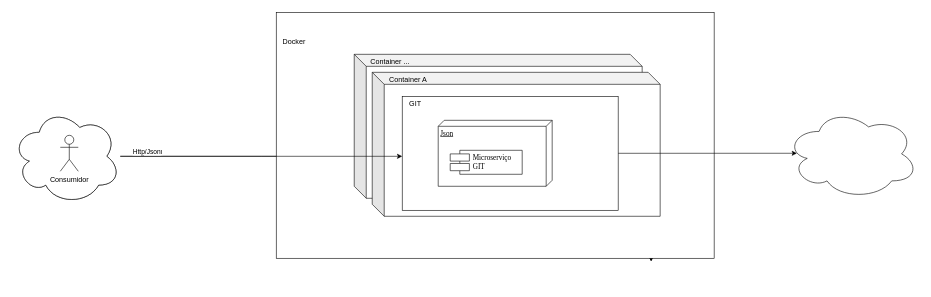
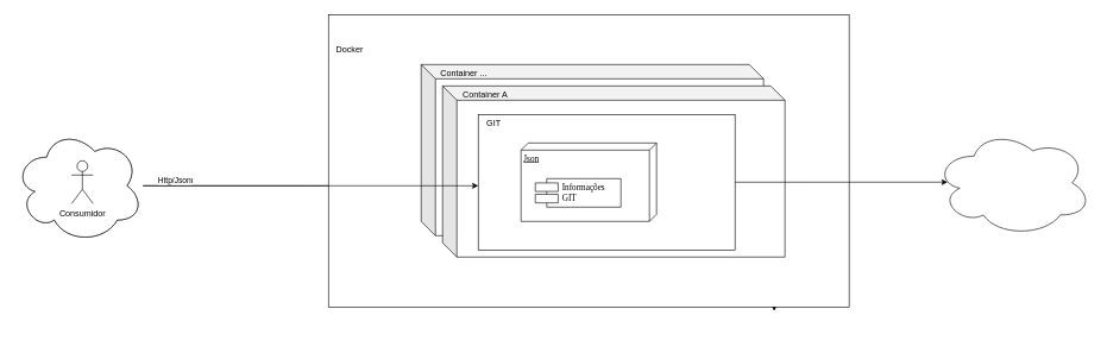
  <mxCell id="0" />
  <mxCell id="1" parent="0" />
  <mxCell id="2" value="" style="shape=cube;whiteSpace=wrap;html=1;boundedLbl=1;backgroundOutline=1;darkOpacity=0.05;darkOpacity2=0.1;" parent="1" vertex="1"><mxGeometry x="590" y="90" width="480" height="240" as="geometry" /></mxCell>
  <mxCell id="3" value="" style="shape=cube;whiteSpace=wrap;html=1;boundedLbl=1;backgroundOutline=1;darkOpacity=0.05;darkOpacity2=0.1;" parent="1" vertex="1"><mxGeometry x="620" y="120" width="480" height="240" as="geometry" /></mxCell>
  <mxCell id="4" style="edgeStyle=orthogonalEdgeStyle;rounded=0;orthogonalLoop=1;jettySize=auto;html=1;" parent="1" source="5" edge="1"><mxGeometry relative="1" as="geometry"><mxPoint x="990" y="255" as="targetPoint" /></mxGeometry></mxCell>
  <mxCell id="5" value="APIs" style="verticalAlign=top;align=left;spacingTop=8;spacingLeft=2;spacingRight=12;shape=cube;size=10;direction=south;fontStyle=4;html=1;rounded=0;shadow=0;comic=0;labelBackgroundColor=none;strokeWidth=1;fontFamily=Verdana;fontSize=12" parent="1" vertex="1"><mxGeometry x="730" y="200" width="190" height="110" as="geometry" /></mxCell>
  <mxCell id="6" value="Cliente" style="shape=component;align=left;spacingLeft=36;rounded=0;shadow=0;comic=0;labelBackgroundColor=none;strokeWidth=1;fontFamily=Verdana;fontSize=12;html=1;" parent="1" vertex="1"><mxGeometry x="750" y="250" width="100" height="40" as="geometry" /></mxCell>
  <mxCell id="7" value="Microserviço Cliente" style="text;html=1;strokeColor=none;fillColor=none;align=center;verticalAlign=middle;whiteSpace=wrap;rounded=0;" parent="1" vertex="1"><mxGeometry x="690" y="170" width="40" height="20" as="geometry" /></mxCell>
  <mxCell id="8" style="edgeStyle=orthogonalEdgeStyle;rounded=0;orthogonalLoop=1;jettySize=auto;html=1;exitX=0.5;exitY=1;exitDx=0;exitDy=0;" parent="1" edge="1"><mxGeometry relative="1" as="geometry"><mxPoint x="1255" y="473" as="sourcePoint" /><mxPoint x="1255" y="473" as="targetPoint" /></mxGeometry></mxCell>
  <mxCell id="9" value="" style="rounded=0;whiteSpace=wrap;html=1;" parent="1" vertex="1"><mxGeometry x="670" y="160" width="360" height="190" as="geometry" /></mxCell>
  <mxCell id="10" value="APIs" style="verticalAlign=top;align=left;spacingTop=8;spacingLeft=2;spacingRight=12;shape=cube;size=10;direction=south;fontStyle=4;html=1;rounded=0;shadow=0;comic=0;labelBackgroundColor=none;strokeWidth=1;fontFamily=Verdana;fontSize=12" parent="1" vertex="1"><mxGeometry x="730" y="200" width="190" height="110" as="geometry" /></mxCell>
  <mxCell id="11" value="Cliente" style="shape=component;align=left;spacingLeft=36;rounded=0;shadow=0;comic=0;labelBackgroundColor=none;strokeWidth=1;fontFamily=Verdana;fontSize=12;html=1;" parent="1" vertex="1"><mxGeometry x="750" y="250" width="100" height="40" as="geometry" /></mxCell>
  <mxCell id="12" value="Microserviço Spring Boot Cliente" style="text;html=1;strokeColor=none;fillColor=none;align=center;verticalAlign=middle;whiteSpace=wrap;rounded=0;" parent="1" vertex="1"><mxGeometry x="672" y="162" width="188" height="20" as="geometry" /></mxCell>
  <mxCell id="13" style="edgeStyle=orthogonalEdgeStyle;rounded=0;orthogonalLoop=1;jettySize=auto;html=1;entryX=0;entryY=0;entryDx=60;entryDy=190;entryPerimeter=0;" parent="1" source="15" target="10" edge="1"><mxGeometry relative="1" as="geometry" /></mxCell>
  <mxCell id="14" value="Http/Json" style="edgeLabel;html=1;align=center;verticalAlign=middle;resizable=0;points=[];" parent="13" vertex="1" connectable="0"><mxGeometry x="-0.906" y="2" relative="1" as="geometry"><mxPoint x="21" y="-7" as="offset" /></mxGeometry></mxCell>
  <mxCell id="15" value="" style="ellipse;shape=cloud;whiteSpace=wrap;html=1;" parent="1" vertex="1"><mxGeometry x="20" y="180" width="180" height="160" as="geometry" /></mxCell>
  <mxCell id="16" value="Consumidor" style="shape=umlActor;verticalLabelPosition=bottom;labelBackgroundColor=#ffffff;verticalAlign=top;html=1;outlineConnect=0;" parent="1" vertex="1"><mxGeometry x="100" y="225" width="30" height="60" as="geometry" /></mxCell>
  <mxCell id="17" value="Container A" style="text;html=1;strokeColor=none;fillColor=none;align=center;verticalAlign=middle;whiteSpace=wrap;rounded=0;" parent="1" vertex="1"><mxGeometry x="640" y="122" width="80" height="20" as="geometry" /></mxCell>
  <mxCell id="18" value="Container ..." style="text;html=1;strokeColor=none;fillColor=none;align=center;verticalAlign=middle;whiteSpace=wrap;rounded=0;" parent="1" vertex="1"><mxGeometry x="610" y="93" width="80" height="20" as="geometry" /></mxCell>
  <mxCell id="19" value="Docker" style="text;html=1;strokeColor=none;fillColor=none;align=center;verticalAlign=middle;whiteSpace=wrap;rounded=0;" parent="1" vertex="1"><mxGeometry x="470" y="60" width="40" height="20" as="geometry" /></mxCell>
  <mxCell id="20" style="edgeStyle=orthogonalEdgeStyle;rounded=0;orthogonalLoop=1;jettySize=auto;html=1;" edge="1" parent="1" source="21" target="25"><mxGeometry relative="1" as="geometry" /></mxCell>
  <mxCell id="21" value="APIs" style="verticalAlign=top;align=left;spacingTop=8;spacingLeft=2;spacingRight=12;shape=cube;size=10;direction=south;fontStyle=4;html=1;rounded=0;shadow=0;comic=0;labelBackgroundColor=none;strokeWidth=1;fontFamily=Verdana;fontSize=12" vertex="1" parent="1"><mxGeometry x="730" y="200" width="190" height="110" as="geometry" /></mxCell>
  <mxCell id="22" value="Cliente" style="shape=component;align=left;spacingLeft=36;rounded=0;shadow=0;comic=0;labelBackgroundColor=none;strokeWidth=1;fontFamily=Verdana;fontSize=12;html=1;" vertex="1" parent="1"><mxGeometry x="750" y="250" width="100" height="40" as="geometry" /></mxCell>
  <mxCell id="23" value="Microserviço Cliente" style="text;html=1;strokeColor=none;fillColor=none;align=center;verticalAlign=middle;whiteSpace=wrap;rounded=0;" vertex="1" parent="1"><mxGeometry x="690" y="170" width="40" height="20" as="geometry" /></mxCell>
  <mxCell id="24" style="edgeStyle=orthogonalEdgeStyle;rounded=0;orthogonalLoop=1;jettySize=auto;html=1;entryX=0;entryY=0.618;entryDx=0;entryDy=0;entryPerimeter=0;" edge="1" parent="1" source="25"><mxGeometry relative="1" as="geometry"><mxPoint x="1084.94" y="435" as="targetPoint" /></mxGeometry></mxCell>
  <mxCell id="25" value="BUSINESS" style="verticalAlign=top;align=left;spacingTop=8;spacingLeft=2;spacingRight=12;shape=cube;size=10;direction=south;fontStyle=4;html=1;rounded=0;shadow=0;comic=0;labelBackgroundColor=none;strokeWidth=1;fontFamily=Verdana;fontSize=12" vertex="1" parent="1"><mxGeometry x="990" y="200" width="190" height="110" as="geometry" /></mxCell>
  <mxCell id="26" value="Cliente" style="shape=component;align=left;spacingLeft=36;rounded=0;shadow=0;comic=0;labelBackgroundColor=none;strokeWidth=1;fontFamily=Verdana;fontSize=12;html=1;" vertex="1" parent="1"><mxGeometry x="1020" y="250" width="100" height="40" as="geometry" /></mxCell>
  <mxCell id="27" style="edgeStyle=orthogonalEdgeStyle;rounded=0;orthogonalLoop=1;jettySize=auto;html=1;exitX=0.5;exitY=1;exitDx=0;exitDy=0;" edge="1" parent="1"><mxGeometry relative="1" as="geometry"><mxPoint x="1334" y="464" as="sourcePoint" /><mxPoint x="1334" y="464" as="targetPoint" /></mxGeometry></mxCell>
  <mxCell id="28" style="edgeStyle=orthogonalEdgeStyle;rounded=0;orthogonalLoop=1;jettySize=auto;html=1;" edge="1" parent="1" source="29" target="32"><mxGeometry relative="1" as="geometry" /></mxCell>
  <mxCell id="29" value="APIs" style="verticalAlign=top;align=left;spacingTop=8;spacingLeft=2;spacingRight=12;shape=cube;size=10;direction=south;fontStyle=4;html=1;rounded=0;shadow=0;comic=0;labelBackgroundColor=none;strokeWidth=1;fontFamily=Verdana;fontSize=12" vertex="1" parent="1"><mxGeometry x="730" y="200" width="190" height="110" as="geometry" /></mxCell>
  <mxCell id="30" value="Cliente" style="shape=component;align=left;spacingLeft=36;rounded=0;shadow=0;comic=0;labelBackgroundColor=none;strokeWidth=1;fontFamily=Verdana;fontSize=12;html=1;" vertex="1" parent="1"><mxGeometry x="750" y="250" width="100" height="40" as="geometry" /></mxCell>
  <mxCell id="31" value="Microserviço Spring Boot Cliente" style="text;html=1;strokeColor=none;fillColor=none;align=center;verticalAlign=middle;whiteSpace=wrap;rounded=0;" vertex="1" parent="1"><mxGeometry x="672" y="167" width="140" height="20" as="geometry" /></mxCell>
  <mxCell id="32" value="BUSINESS" style="verticalAlign=top;align=left;spacingTop=8;spacingLeft=2;spacingRight=12;shape=cube;size=10;direction=south;fontStyle=4;html=1;rounded=0;shadow=0;comic=0;labelBackgroundColor=none;strokeWidth=1;fontFamily=Verdana;fontSize=12" vertex="1" parent="1"><mxGeometry x="990" y="200" width="190" height="110" as="geometry" /></mxCell>
  <mxCell id="33" value="Cliente" style="shape=component;align=left;spacingLeft=36;rounded=0;shadow=0;comic=0;labelBackgroundColor=none;strokeWidth=1;fontFamily=Verdana;fontSize=12;html=1;" vertex="1" parent="1"><mxGeometry x="1020" y="250" width="100" height="40" as="geometry" /></mxCell>
  <mxCell id="34" style="edgeStyle=orthogonalEdgeStyle;rounded=0;orthogonalLoop=1;jettySize=auto;html=1;" edge="1" parent="1"><mxGeometry relative="1" as="geometry"><mxPoint x="590" y="355" as="sourcePoint" /><mxPoint x="950" y="350" as="targetPoint" /></mxGeometry></mxCell>
  <mxCell id="35" value="Http/Json" style="edgeLabel;html=1;align=center;verticalAlign=middle;resizable=0;points=[];" vertex="1" connectable="0" parent="34"><mxGeometry x="0.233" y="-4" relative="1" as="geometry"><mxPoint as="offset" /></mxGeometry></mxCell>
  <mxCell id="36" value="Consumidor" style="shape=umlActor;verticalLabelPosition=bottom;labelBackgroundColor=#ffffff;verticalAlign=top;html=1;outlineConnect=0;" vertex="1" parent="1"><mxGeometry y="310" width="30" height="60" as="geometry" x="490" /></mxCell>
  <mxCell id="37" style="edgeStyle=orthogonalEdgeStyle;rounded=0;orthogonalLoop=1;jettySize=auto;html=1;" edge="1" parent="1" source="38" target="42"><mxGeometry relative="1" as="geometry" /></mxCell>
  <mxCell id="38" value="APIs" style="verticalAlign=top;align=left;spacingTop=8;spacingLeft=2;spacingRight=12;shape=cube;size=10;direction=south;fontStyle=4;html=1;rounded=0;shadow=0;comic=0;labelBackgroundColor=none;strokeWidth=1;fontFamily=Verdana;fontSize=12" vertex="1" parent="1"><mxGeometry x="730" y="200" width="190" height="110" as="geometry" /></mxCell>
  <mxCell id="39" value="Cliente" style="shape=component;align=left;spacingLeft=36;rounded=0;shadow=0;comic=0;labelBackgroundColor=none;strokeWidth=1;fontFamily=Verdana;fontSize=12;html=1;" vertex="1" parent="1"><mxGeometry x="750" y="250" width="100" height="40" as="geometry" /></mxCell>
  <mxCell id="40" value="Microserviço Cliente" style="text;html=1;strokeColor=none;fillColor=none;align=center;verticalAlign=middle;whiteSpace=wrap;rounded=0;" vertex="1" parent="1"><mxGeometry x="690" y="170" width="40" height="20" as="geometry" /></mxCell>
  <mxCell id="41" style="edgeStyle=orthogonalEdgeStyle;rounded=0;orthogonalLoop=1;jettySize=auto;html=1;entryX=0;entryY=0.618;entryDx=0;entryDy=0;entryPerimeter=0;" edge="1" parent="1" source="42"><mxGeometry relative="1" as="geometry"><mxPoint x="1084.94" y="435" as="targetPoint" /></mxGeometry></mxCell>
  <mxCell id="42" value="BUSINESS" style="verticalAlign=top;align=left;spacingTop=8;spacingLeft=2;spacingRight=12;shape=cube;size=10;direction=south;fontStyle=4;html=1;rounded=0;shadow=0;comic=0;labelBackgroundColor=none;strokeWidth=1;fontFamily=Verdana;fontSize=12" vertex="1" parent="1"><mxGeometry x="990" y="200" width="190" height="110" as="geometry" /></mxCell>
  <mxCell id="43" value="Cliente" style="shape=component;align=left;spacingLeft=36;rounded=0;shadow=0;comic=0;labelBackgroundColor=none;strokeWidth=1;fontFamily=Verdana;fontSize=12;html=1;" vertex="1" parent="1"><mxGeometry x="1020" y="250" width="100" height="40" as="geometry" /></mxCell>
  <mxCell id="44" style="edgeStyle=orthogonalEdgeStyle;rounded=0;orthogonalLoop=1;jettySize=auto;html=1;exitX=0.5;exitY=1;exitDx=0;exitDy=0;" edge="1" parent="1"><mxGeometry relative="1" as="geometry"><mxPoint x="1334" y="464" as="sourcePoint" /><mxPoint x="1334" y="464" as="targetPoint" /></mxGeometry></mxCell>
  <mxCell id="45" style="edgeStyle=orthogonalEdgeStyle;rounded=0;orthogonalLoop=1;jettySize=auto;html=1;" edge="1" parent="1" source="46" target="49"><mxGeometry relative="1" as="geometry" /></mxCell>
  <mxCell id="46" value="APIs" style="verticalAlign=top;align=left;spacingTop=8;spacingLeft=2;spacingRight=12;shape=cube;size=10;direction=south;fontStyle=4;html=1;rounded=0;shadow=0;comic=0;labelBackgroundColor=none;strokeWidth=1;fontFamily=Verdana;fontSize=12" vertex="1" parent="1"><mxGeometry x="730" y="200" width="190" height="110" as="geometry" /></mxCell>
  <mxCell id="47" value="Cliente" style="shape=component;align=left;spacingLeft=36;rounded=0;shadow=0;comic=0;labelBackgroundColor=none;strokeWidth=1;fontFamily=Verdana;fontSize=12;html=1;" vertex="1" parent="1"><mxGeometry x="750" y="250" width="100" height="40" as="geometry" /></mxCell>
  <mxCell id="48" value="Microserviço Spring Boot Cliente" style="text;html=1;strokeColor=none;fillColor=none;align=center;verticalAlign=middle;whiteSpace=wrap;rounded=0;" vertex="1" parent="1"><mxGeometry x="672" y="162" width="188" height="20" as="geometry" /></mxCell>
  <mxCell id="49" value="BUSINESS" style="verticalAlign=top;align=left;spacingTop=8;spacingLeft=2;spacingRight=12;shape=cube;size=10;direction=south;fontStyle=4;html=1;rounded=0;shadow=0;comic=0;labelBackgroundColor=none;strokeWidth=1;fontFamily=Verdana;fontSize=12" vertex="1" parent="1"><mxGeometry x="990" y="200" width="190" height="110" as="geometry" /></mxCell>
  <mxCell id="50" value="Cliente" style="shape=component;align=left;spacingLeft=36;rounded=0;shadow=0;comic=0;labelBackgroundColor=none;strokeWidth=1;fontFamily=Verdana;fontSize=12;html=1;" vertex="1" parent="1"><mxGeometry x="1020" y="250" width="100" height="40" as="geometry" /></mxCell>
  <mxCell id="51" value="" style="rounded=0;whiteSpace=wrap;html=1;" vertex="1" parent="1"><mxGeometry x="460" y="20" width="730" height="410" as="geometry" /></mxCell>
  <mxCell id="52" value="" style="shape=cube;whiteSpace=wrap;html=1;boundedLbl=1;backgroundOutline=1;darkOpacity=0.05;darkOpacity2=0.1;" vertex="1" parent="1"><mxGeometry x="590" y="90" width="480" height="240" as="geometry" /></mxCell>
  <mxCell id="53" value="" style="shape=cube;whiteSpace=wrap;html=1;boundedLbl=1;backgroundOutline=1;darkOpacity=0.05;darkOpacity2=0.1;" vertex="1" parent="1"><mxGeometry x="620" y="120" width="480" height="240" as="geometry" /></mxCell>
  <mxCell id="54" style="edgeStyle=orthogonalEdgeStyle;rounded=0;orthogonalLoop=1;jettySize=auto;html=1;" edge="1" parent="1" source="55"><mxGeometry relative="1" as="geometry"><mxPoint x="990" y="255" as="targetPoint" /></mxGeometry></mxCell>
  <mxCell id="55" value="APIs" style="verticalAlign=top;align=left;spacingTop=8;spacingLeft=2;spacingRight=12;shape=cube;size=10;direction=south;fontStyle=4;html=1;rounded=0;shadow=0;comic=0;labelBackgroundColor=none;strokeWidth=1;fontFamily=Verdana;fontSize=12" vertex="1" parent="1"><mxGeometry x="730" y="200" width="190" height="110" as="geometry" /></mxCell>
  <mxCell id="56" value="Cliente" style="shape=component;align=left;spacingLeft=36;rounded=0;shadow=0;comic=0;labelBackgroundColor=none;strokeWidth=1;fontFamily=Verdana;fontSize=12;html=1;" vertex="1" parent="1"><mxGeometry x="750" y="250" width="100" height="40" as="geometry" /></mxCell>
  <mxCell id="57" value="Microserviço Cliente" style="text;html=1;strokeColor=none;fillColor=none;align=center;verticalAlign=middle;whiteSpace=wrap;rounded=0;" vertex="1" parent="1"><mxGeometry x="690" y="170" width="40" height="20" as="geometry" /></mxCell>
  <mxCell id="58" style="edgeStyle=orthogonalEdgeStyle;rounded=0;orthogonalLoop=1;jettySize=auto;html=1;exitX=0.5;exitY=1;exitDx=0;exitDy=0;" edge="1" parent="1"><mxGeometry relative="1" as="geometry"><mxPoint x="1255" y="473" as="sourcePoint" /><mxPoint x="1255" y="473" as="targetPoint" /></mxGeometry></mxCell>
  <mxCell id="59" style="edgeStyle=orthogonalEdgeStyle;rounded=0;orthogonalLoop=1;jettySize=auto;html=1;exitX=1;exitY=0.5;exitDx=0;exitDy=0;entryX=0.082;entryY=0.493;entryDx=0;entryDy=0;entryPerimeter=0;" edge="1" parent="1" source="60" target="71"><mxGeometry relative="1" as="geometry" /></mxCell>
  <mxCell id="60" value="" style="rounded=0;whiteSpace=wrap;html=1;" vertex="1" parent="1"><mxGeometry x="670" y="160" width="360" height="190" as="geometry" /></mxCell>
  <mxCell id="61" value="Json" style="verticalAlign=top;align=left;spacingTop=8;spacingLeft=2;spacingRight=12;shape=cube;size=10;direction=south;fontStyle=4;html=1;rounded=0;shadow=0;comic=0;labelBackgroundColor=none;strokeWidth=1;fontFamily=Verdana;fontSize=12" vertex="1" parent="1"><mxGeometry x="730" y="200" width="190" height="110" as="geometry" /></mxCell>
- <mxCell id="62" value="&lt;div&gt;Microserviço &lt;br&gt;&lt;/div&gt;&lt;div&gt;GIT&lt;/div&gt;" style="shape=component;align=left;spacingLeft=36;rounded=0;shadow=0;comic=0;labelBackgroundColor=none;strokeWidth=1;fontFamily=Verdana;fontSize=12;html=1;" vertex="1" parent="1"><mxGeometry x="750" y="250" width="120" height="40" as="geometry" /></mxCell>
+ <mxCell id="62" value="&lt;div&gt;Informações &lt;br&gt;&lt;/div&gt;&lt;div&gt;GIT&lt;/div&gt;" style="shape=component;align=left;spacingLeft=36;rounded=0;shadow=0;comic=0;labelBackgroundColor=none;strokeWidth=1;fontFamily=Verdana;fontSize=12;html=1;" vertex="1" parent="1"><mxGeometry x="750" y="250" width="120" height="40" as="geometry" /></mxCell>
  <mxCell id="63" value="GIT" style="text;html=1;strokeColor=none;fillColor=none;align=center;verticalAlign=middle;whiteSpace=wrap;rounded=0;" vertex="1" parent="1"><mxGeometry x="598" y="163" width="188" height="20" as="geometry" /></mxCell>
  <mxCell id="64" style="edgeStyle=orthogonalEdgeStyle;rounded=0;orthogonalLoop=1;jettySize=auto;html=1;" edge="1" parent="1" source="66"><mxGeometry relative="1" as="geometry"><mxPoint x="670" y="260" as="targetPoint" /></mxGeometry></mxCell>
  <mxCell id="65" value="Http/Json" style="edgeLabel;html=1;align=center;verticalAlign=middle;resizable=0;points=[];" vertex="1" connectable="0" parent="64"><mxGeometry x="-0.906" y="2" relative="1" as="geometry"><mxPoint x="21" y="-7" as="offset" /></mxGeometry></mxCell>
  <mxCell id="66" value="" style="ellipse;shape=cloud;whiteSpace=wrap;html=1;" vertex="1" parent="1"><mxGeometry x="20" y="180" width="180" height="160" as="geometry" /></mxCell>
  <mxCell id="67" value="Consumidor" style="shape=umlActor;verticalLabelPosition=bottom;labelBackgroundColor=#ffffff;verticalAlign=top;html=1;outlineConnect=0;" vertex="1" parent="1"><mxGeometry x="100" y="225" width="30" height="60" as="geometry" /></mxCell>
  <mxCell id="68" value="Container A" style="text;html=1;strokeColor=none;fillColor=none;align=center;verticalAlign=middle;whiteSpace=wrap;rounded=0;" vertex="1" parent="1"><mxGeometry x="640" y="122" width="80" height="20" as="geometry" /></mxCell>
  <mxCell id="69" value="Container ..." style="text;html=1;strokeColor=none;fillColor=none;align=center;verticalAlign=middle;whiteSpace=wrap;rounded=0;" vertex="1" parent="1"><mxGeometry x="610" y="93" width="80" height="20" as="geometry" /></mxCell>
  <mxCell id="70" value="Docker" style="text;html=1;strokeColor=none;fillColor=none;align=center;verticalAlign=middle;whiteSpace=wrap;rounded=0;" vertex="1" parent="1"><mxGeometry x="470" y="60" width="40" height="20" as="geometry" /></mxCell>
  <mxCell id="71" value="" style="ellipse;shape=cloud;whiteSpace=wrap;html=1;" vertex="1" parent="1"><mxGeometry x="1310" y="181" width="220" height="150" as="geometry" /></mxCell>
